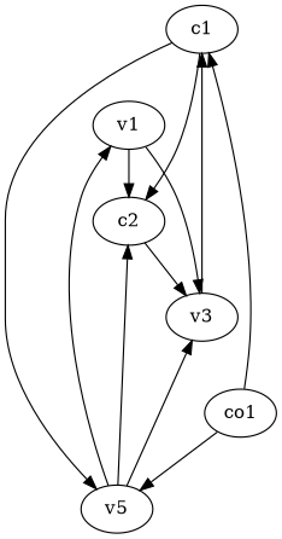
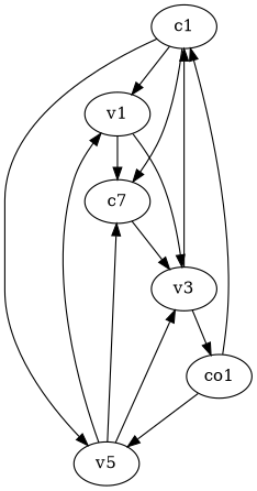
  strict digraph {
    edge [weight=1]
    c1
    v1
    n3 [label=v5]
-   c2
+   c2 [label=c7]
    v3
    co1
+   c1 -> v1
    c1 -> n3
    c1 -> c2
    v1 -> c2
    v1 -> v3
    n3 -> v1
    n3 -> c2
    n3 -> v3
    c2 -> v3
    v3 -> c1
+   v3 -> co1
    co1 -> c1
    co1 -> n3
  }
